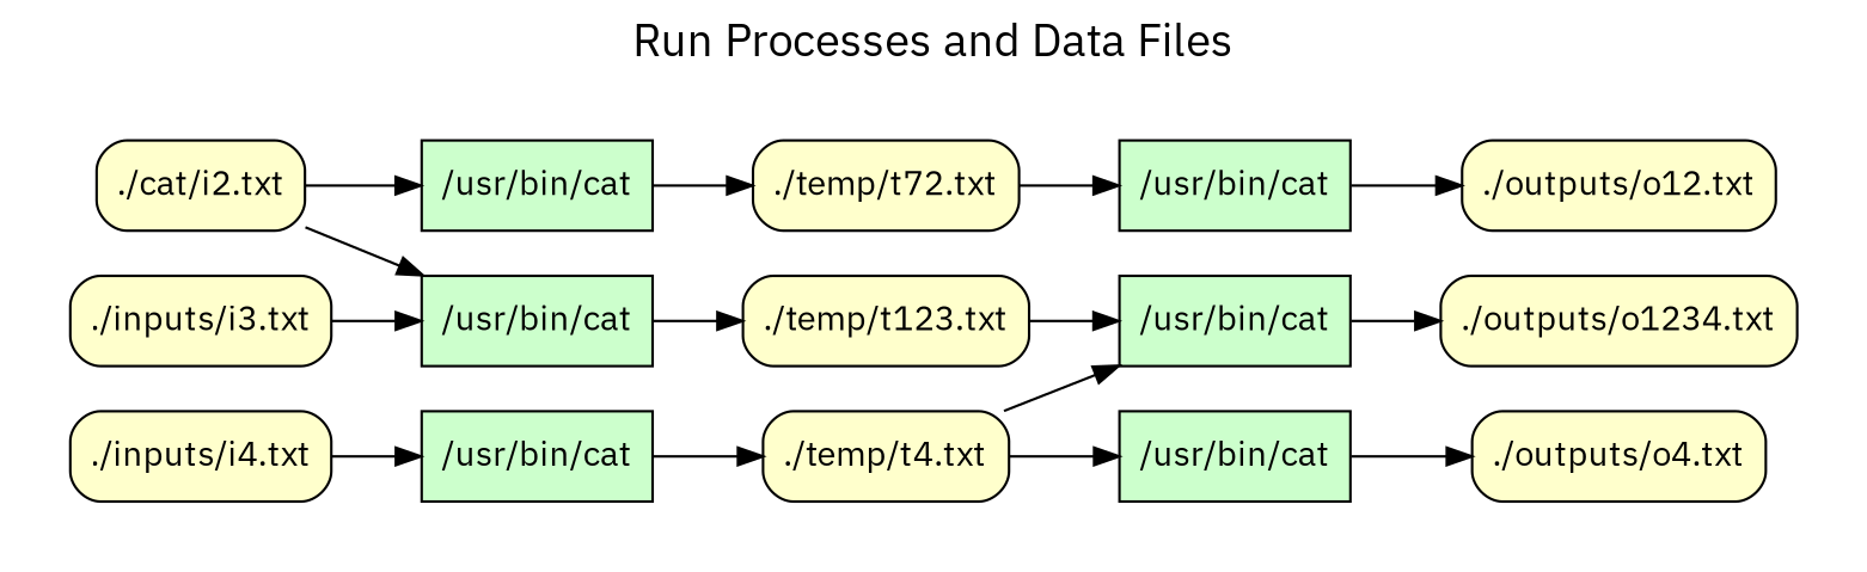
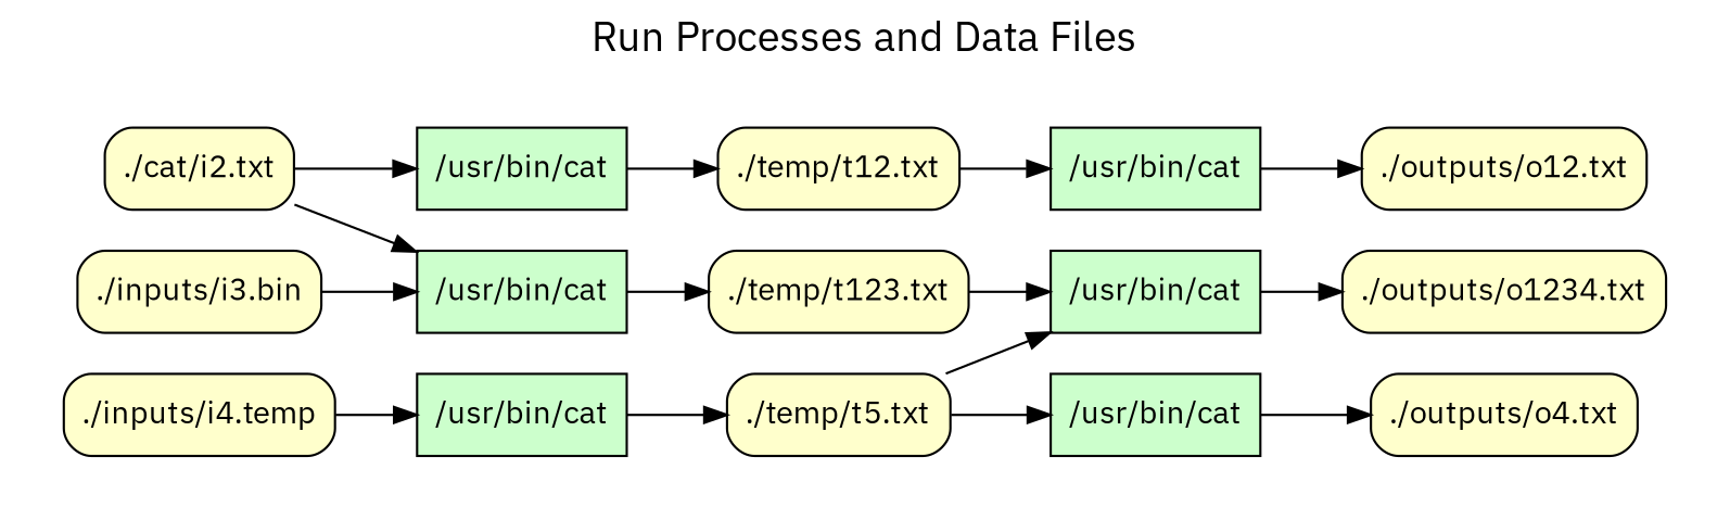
  digraph {
    fontname="IBM Plex Sans"
    fontsize=18
    label="Run Processes and Data Files"
    labelloc=t
    rankdir=LR
    node [fillcolor="#FFFFCC" fontname="IBM Plex Sans" peripheries=1 shape=box style="rounded,filled"]
    edge [fontname="IBM Plex Sans"]
-   n1 [label="./temp/t72.txt"]
+   n1 [label="./temp/t12.txt"]
    n2 [fillcolor="#CCFFCC" label="/usr/bin/cat" style=filled]
    n3 [fillcolor="#CCFFCC" label="/usr/bin/cat" style=filled]
    n4 [fillcolor="#CCFFCC" label="/usr/bin/cat" style=filled]
    n5 [label="./cat/i2.txt"]
    n6 [label="./temp/t123.txt"]
    n7 [fillcolor="#CCFFCC" label="/usr/bin/cat" style=filled]
-   n8 [label="./inputs/i3.txt"]
-   n9 [label="./temp/t4.txt"]
+   n8 [label="./inputs/i3.bin"]
+   n9 [label="./temp/t5.txt"]
    n10 [fillcolor="#CCFFCC" label="/usr/bin/cat" style=filled]
-   n11 [label="./inputs/i4.txt"]
+   n11 [label="./inputs/i4.temp"]
    n12 [fillcolor="#CCFFCC" label="/usr/bin/cat" style=filled]
    n13 [label="./outputs/o12.txt"]
    n14 [label="./outputs/o1234.txt"]
    n15 [label="./outputs/o4.txt"]
    subgraph cluster_1 {
      color=white
      label=""
      penwidth=0
      subgraph cluster_2 {
        color=white
        label=""
        penwidth=0
        n1
        n2
        n3
        n4
        n5
        n6
        n7
        n8
        n9
        n10
        n11
        n12
        n13
        n14
        n15
      }
    }
    n1 -> n2
    n2 -> n13
    n3 -> n1
    n4 -> n6
    n5 -> n3
    n5 -> n4
    n6 -> n7
    n7 -> n14
    n8 -> n4
    n9 -> n7
    n9 -> n10
    n10 -> n15
    n11 -> n12
    n12 -> n9
  }
